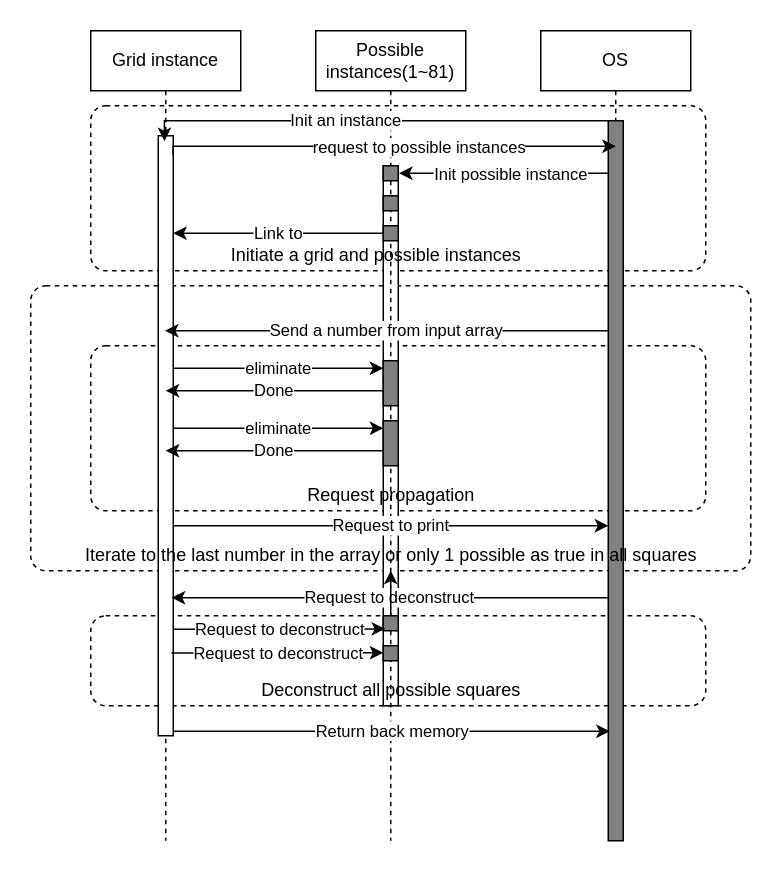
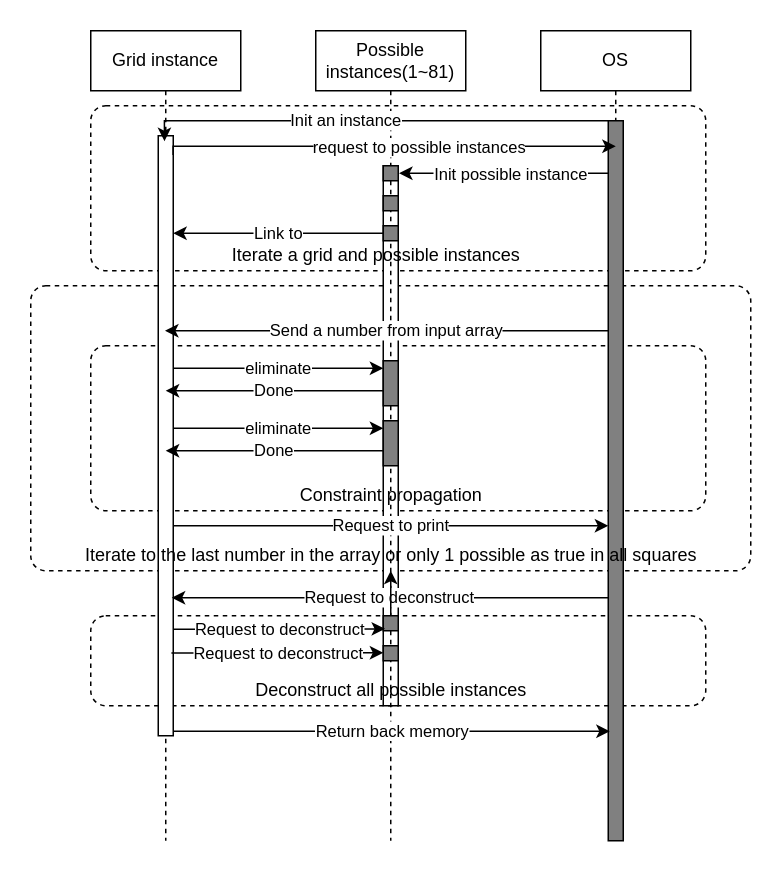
  <mxCell id="0" />
  <mxCell id="1" parent="0" />
  <mxCell id="2" value="" style="html=1;align=center;verticalAlign=top;rounded=1;absoluteArcSize=1;arcSize=20;dashed=1;" vertex="1" parent="1"><mxGeometry x="20" y="190" width="480" height="190" as="geometry" /></mxCell>
  <mxCell id="3" value="" style="html=1;align=center;verticalAlign=top;rounded=1;absoluteArcSize=1;arcSize=20;dashed=1;" vertex="1" parent="1"><mxGeometry x="60" y="410" width="410" height="60" as="geometry" /></mxCell>
  <mxCell id="4" value="" style="html=1;align=center;verticalAlign=top;rounded=1;absoluteArcSize=1;arcSize=20;dashed=1;" vertex="1" parent="1"><mxGeometry x="60" y="70" width="410" height="110" as="geometry" /></mxCell>
  <mxCell id="5" value="" style="html=1;align=center;verticalAlign=top;rounded=1;absoluteArcSize=1;arcSize=20;dashed=1;" vertex="1" parent="1"><mxGeometry x="60" y="230" width="410" height="110" as="geometry" /></mxCell>
  <mxCell id="6" value="" style="html=1;points=[];perimeter=orthogonalPerimeter;" vertex="1" parent="1"><mxGeometry x="255" y="110" width="10" height="360" as="geometry" /></mxCell>
  <mxCell id="7" value="Possible instances(1~81)" style="shape=umlLifeline;perimeter=lifelinePerimeter;whiteSpace=wrap;html=1;container=1;collapsible=0;recursiveResize=0;outlineConnect=0;" vertex="1" parent="1"><mxGeometry x="210" y="20" width="100" height="540" as="geometry" /></mxCell>
  <mxCell id="8" value="Grid instance" style="shape=umlLifeline;perimeter=lifelinePerimeter;whiteSpace=wrap;html=1;container=1;collapsible=0;recursiveResize=0;outlineConnect=0;" vertex="1" parent="1"><mxGeometry x="60" y="20" width="100" height="540" as="geometry" /></mxCell>
  <mxCell id="9" value="" style="html=1;points=[];perimeter=orthogonalPerimeter;" vertex="1" parent="8"><mxGeometry x="45" y="70" width="10" height="400" as="geometry" /></mxCell>
  <mxCell id="10" value="OS" style="shape=umlLifeline;perimeter=lifelinePerimeter;whiteSpace=wrap;html=1;container=1;collapsible=0;recursiveResize=0;outlineConnect=0;" vertex="1" parent="1"><mxGeometry x="360" y="20" width="100" height="540" as="geometry" /></mxCell>
  <mxCell id="11" value="" style="html=1;points=[];perimeter=orthogonalPerimeter;fillColor=#808080;" vertex="1" parent="10"><mxGeometry x="45" y="60" width="10" height="480" as="geometry" /></mxCell>
  <mxCell id="12" style="edgeStyle=orthogonalEdgeStyle;rounded=0;orthogonalLoop=1;jettySize=auto;html=1;entryX=0.413;entryY=0.009;entryDx=0;entryDy=0;entryPerimeter=0;" edge="1" parent="1" source="11" target="9"><mxGeometry relative="1" as="geometry"><Array as="points"><mxPoint x="109" y="80" /></Array></mxGeometry></mxCell>
  <mxCell id="13" value="Init an instance" style="edgeLabel;html=1;align=center;verticalAlign=middle;resizable=0;points=[];" vertex="1" connectable="0" parent="12"><mxGeometry x="0.134" y="-1" relative="1" as="geometry"><mxPoint as="offset" /></mxGeometry></mxCell>
  <mxCell id="14" style="edgeStyle=orthogonalEdgeStyle;rounded=0;orthogonalLoop=1;jettySize=auto;html=1;exitX=0.992;exitY=0.032;exitDx=0;exitDy=0;exitPerimeter=0;" edge="1" parent="1" source="9"><mxGeometry relative="1" as="geometry"><mxPoint x="410" y="97" as="targetPoint" /><Array as="points"><mxPoint x="115" y="97" /></Array></mxGeometry></mxCell>
  <mxCell id="15" value="Text" style="edgeLabel;html=1;align=center;verticalAlign=middle;resizable=0;points=[];" vertex="1" connectable="0" parent="14"><mxGeometry x="0.112" relative="1" as="geometry"><mxPoint as="offset" /></mxGeometry></mxCell>
  <mxCell id="16" value="request to possible instances" style="edgeLabel;html=1;align=center;verticalAlign=middle;resizable=0;points=[];" vertex="1" connectable="0" parent="14"><mxGeometry x="0.121" relative="1" as="geometry"><mxPoint as="offset" /></mxGeometry></mxCell>
  <mxCell id="17" value="" style="html=1;points=[];perimeter=orthogonalPerimeter;fillColor=#808080;" vertex="1" parent="1"><mxGeometry x="255" y="110" width="10" height="10" as="geometry" /></mxCell>
  <mxCell id="18" value="" style="html=1;points=[];perimeter=orthogonalPerimeter;fillColor=#808080;" vertex="1" parent="1"><mxGeometry x="255" y="130" width="10" height="10" as="geometry" /></mxCell>
  <mxCell id="19" value="Link to" style="edgeStyle=orthogonalEdgeStyle;rounded=0;orthogonalLoop=1;jettySize=auto;html=1;" edge="1" parent="1" source="20"><mxGeometry relative="1" as="geometry"><mxPoint x="115" y="155" as="targetPoint" /><Array as="points"><mxPoint x="115" y="155" /></Array></mxGeometry></mxCell>
  <mxCell id="20" value="" style="html=1;points=[];perimeter=orthogonalPerimeter;fillColor=#808080;" vertex="1" parent="1"><mxGeometry x="255" y="150" width="10" height="10" as="geometry" /></mxCell>
- <mxCell id="21" value="Initiate a grid and possible instances" style="text;html=1;align=center;verticalAlign=middle;resizable=0;points=[];autosize=1;strokeColor=none;" vertex="1" parent="1"><mxGeometry x="145" y="160" width="210" height="20" as="geometry" /></mxCell>
+ <mxCell id="21" value="Iterate a grid and possible instances" style="text;html=1;align=center;verticalAlign=middle;resizable=0;points=[];autosize=1;strokeColor=none;" vertex="1" parent="1"><mxGeometry x="145" y="160" width="210" height="20" as="geometry" /></mxCell>
  <mxCell id="22" style="edgeStyle=orthogonalEdgeStyle;rounded=0;orthogonalLoop=1;jettySize=auto;html=1;entryX=1.054;entryY=0.502;entryDx=0;entryDy=0;entryPerimeter=0;" edge="1" parent="1" source="11" target="17"><mxGeometry relative="1" as="geometry"><Array as="points"><mxPoint x="360" y="115" /><mxPoint x="360" y="115" /></Array></mxGeometry></mxCell>
  <mxCell id="23" value="Init possible instance" style="edgeLabel;html=1;align=center;verticalAlign=middle;resizable=0;points=[];" vertex="1" connectable="0" parent="22"><mxGeometry x="-0.218" y="1" relative="1" as="geometry"><mxPoint x="-11" y="-1" as="offset" /></mxGeometry></mxCell>
  <mxCell id="24" value="Send a number from input array" style="edgeStyle=orthogonalEdgeStyle;rounded=0;orthogonalLoop=1;jettySize=auto;html=1;" edge="1" parent="1" source="11" target="8"><mxGeometry relative="1" as="geometry"><Array as="points"><mxPoint x="330" y="220" /><mxPoint x="330" y="220" /></Array></mxGeometry></mxCell>
  <mxCell id="25" value="Done" style="edgeStyle=orthogonalEdgeStyle;rounded=0;orthogonalLoop=1;jettySize=auto;html=1;" edge="1" parent="1" source="26"><mxGeometry relative="1" as="geometry"><mxPoint x="110" y="260" as="targetPoint" /><Array as="points"><mxPoint x="220" y="260" /><mxPoint x="220" y="260" /></Array></mxGeometry></mxCell>
  <mxCell id="26" value="" style="html=1;points=[];perimeter=orthogonalPerimeter;fillColor=#808080;" vertex="1" parent="1"><mxGeometry x="255" y="240" width="10" height="30" as="geometry" /></mxCell>
  <mxCell id="27" value="eliminate" style="edgeStyle=orthogonalEdgeStyle;rounded=0;orthogonalLoop=1;jettySize=auto;html=1;" edge="1" parent="1" source="9" target="26"><mxGeometry relative="1" as="geometry"><Array as="points"><mxPoint x="150" y="245" /><mxPoint x="150" y="245" /></Array></mxGeometry></mxCell>
  <mxCell id="28" value="" style="html=1;points=[];perimeter=orthogonalPerimeter;fillColor=#808080;" vertex="1" parent="1"><mxGeometry x="255" y="280" width="10" height="30" as="geometry" /></mxCell>
  <mxCell id="29" value="eliminate" style="edgeStyle=orthogonalEdgeStyle;rounded=0;orthogonalLoop=1;jettySize=auto;html=1;" edge="1" parent="1" source="9" target="28"><mxGeometry relative="1" as="geometry"><Array as="points"><mxPoint x="150" y="285" /><mxPoint x="150" y="285" /></Array></mxGeometry></mxCell>
  <mxCell id="30" value="Done" style="edgeStyle=orthogonalEdgeStyle;rounded=0;orthogonalLoop=1;jettySize=auto;html=1;" edge="1" parent="1"><mxGeometry relative="1" as="geometry"><mxPoint x="255" y="299.996" as="sourcePoint" /><mxPoint x="110" y="300.03" as="targetPoint" /><Array as="points"><mxPoint x="220" y="300.03" /><mxPoint x="220" y="300.03" /></Array></mxGeometry></mxCell>
- <mxCell id="31" value="Request propagation" style="text;html=1;align=center;verticalAlign=middle;resizable=0;points=[];autosize=1;strokeColor=none;" vertex="1" parent="1"><mxGeometry x="190" y="320" width="140" height="20" as="geometry" /></mxCell>
+ <mxCell id="31" value="Constraint propagation" style="text;html=1;align=center;verticalAlign=middle;resizable=0;points=[];autosize=1;strokeColor=none;" vertex="1" parent="1"><mxGeometry x="190" y="320" width="140" height="20" as="geometry" /></mxCell>
  <mxCell id="32" value="Iterate to the last number in the array or only 1 possible as true in all squares" style="text;html=1;align=center;verticalAlign=middle;resizable=0;points=[];autosize=1;strokeColor=none;" vertex="1" parent="1"><mxGeometry x="50" y="360" width="420" height="20" as="geometry" /></mxCell>
  <mxCell id="33" value="Request to print" style="edgeStyle=orthogonalEdgeStyle;rounded=0;orthogonalLoop=1;jettySize=auto;html=1;" edge="1" parent="1" source="9"><mxGeometry relative="1" as="geometry"><mxPoint x="405" y="350" as="targetPoint" /><Array as="points"><mxPoint x="405" y="350" /></Array></mxGeometry></mxCell>
  <mxCell id="34" value="Request to deconstruct" style="edgeStyle=orthogonalEdgeStyle;rounded=0;orthogonalLoop=1;jettySize=auto;html=1;" edge="1" parent="1" source="11"><mxGeometry relative="1" as="geometry"><mxPoint x="114" y="398" as="targetPoint" /><Array as="points"><mxPoint x="330" y="398" /><mxPoint x="330" y="398" /></Array></mxGeometry></mxCell>
  <mxCell id="35" value="" style="edgeStyle=orthogonalEdgeStyle;rounded=0;orthogonalLoop=1;jettySize=auto;html=1;" edge="1" parent="1" source="36" target="32"><mxGeometry relative="1" as="geometry" /></mxCell>
  <mxCell id="36" value="" style="html=1;points=[];perimeter=orthogonalPerimeter;fillColor=#808080;" vertex="1" parent="1"><mxGeometry x="255" y="410" width="10" height="10" as="geometry" /></mxCell>
  <mxCell id="37" value="Request to deconstruct" style="edgeStyle=orthogonalEdgeStyle;rounded=0;orthogonalLoop=1;jettySize=auto;html=1;entryX=0.123;entryY=0.875;entryDx=0;entryDy=0;entryPerimeter=0;" edge="1" parent="1" source="9" target="36"><mxGeometry relative="1" as="geometry"><Array as="points"><mxPoint x="160" y="419" /><mxPoint x="160" y="419" /></Array></mxGeometry></mxCell>
  <mxCell id="38" value="" style="html=1;points=[];perimeter=orthogonalPerimeter;fillColor=#808080;" vertex="1" parent="1"><mxGeometry x="255" y="430" width="10" height="10" as="geometry" /></mxCell>
  <mxCell id="39" value="Request to deconstruct" style="edgeStyle=orthogonalEdgeStyle;rounded=0;orthogonalLoop=1;jettySize=auto;html=1;entryX=0.123;entryY=0.875;entryDx=0;entryDy=0;entryPerimeter=0;" edge="1" parent="1"><mxGeometry relative="1" as="geometry"><mxPoint x="113.77" y="434.91" as="sourcePoint" /><mxPoint x="255" y="434.66" as="targetPoint" /><Array as="points"><mxPoint x="158.77" y="434.91" /><mxPoint x="158.77" y="434.91" /></Array></mxGeometry></mxCell>
- <mxCell id="40" value="Deconstruct all possible squares" style="text;html=1;align=center;verticalAlign=middle;resizable=0;points=[];autosize=1;strokeColor=none;" vertex="1" parent="1"><mxGeometry x="160" y="450" width="200" height="20" as="geometry" /></mxCell>
+ <mxCell id="40" value="Deconstruct all possible instances" style="text;html=1;align=center;verticalAlign=middle;resizable=0;points=[];autosize=1;strokeColor=none;" vertex="1" parent="1"><mxGeometry x="160" y="450" width="200" height="20" as="geometry" /></mxCell>
  <mxCell id="41" value="Return back memory" style="edgeStyle=orthogonalEdgeStyle;rounded=0;orthogonalLoop=1;jettySize=auto;html=1;" edge="1" parent="1" source="9"><mxGeometry relative="1" as="geometry"><mxPoint x="406" y="487" as="targetPoint" /><Array as="points"><mxPoint x="406" y="487" /></Array></mxGeometry></mxCell>
